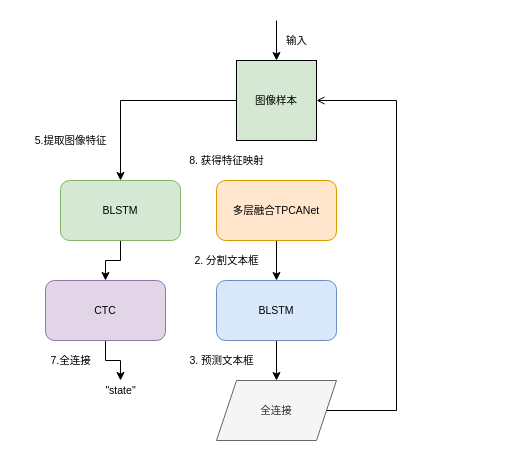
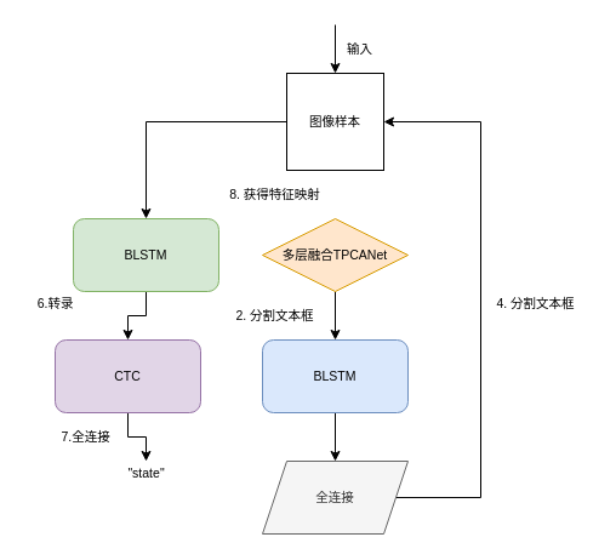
  <mxCell id="0" />
  <mxCell id="1" parent="0" />
  <mxCell id="2" style="edgeStyle=orthogonalEdgeStyle;rounded=0;orthogonalLoop=1;jettySize=auto;html=1;exitX=0;exitY=0.5;exitDx=0;exitDy=0;entryX=0.5;entryY=0;entryDx=0;entryDy=0;fontSize=10.5;" parent="1" source="3" target="16" edge="1"><mxGeometry relative="1" as="geometry"><mxPoint x="106" y="100" as="targetPoint" /></mxGeometry></mxCell>
- <mxCell id="3" value="图像样本" style="whiteSpace=wrap;html=1;aspect=fixed;fontSize=10.5;fillColor=#d5e8d4;" parent="1" vertex="1"><mxGeometry x="236" y="60" width="80" height="80" as="geometry" /></mxCell>
- <mxCell id="4" value="5.提取图像特征" style="text;html=1;align=center;verticalAlign=middle;resizable=0;points=[];autosize=1;fontSize=10.5;" parent="1" vertex="1"><mxGeometry x="20" y="130" width="100" height="20" as="geometry" /></mxCell>
+ <mxCell id="3" value="图像样本" style="whiteSpace=wrap;html=1;aspect=fixed;fontSize=10.5;" parent="1" vertex="1"><mxGeometry x="236" y="60" width="80" height="80" as="geometry" /></mxCell>
  <mxCell id="5" value="" style="edgeStyle=orthogonalEdgeStyle;rounded=0;orthogonalLoop=1;jettySize=auto;html=1;fontSize=10.5;" parent="1" source="6" target="8" edge="1"><mxGeometry relative="1" as="geometry" /></mxCell>
- <mxCell id="6" value="多层融合TPCANet" style="rounded=1;whiteSpace=wrap;html=1;fontSize=10.5;fillColor=#ffe6cc;strokeColor=#d79b00;" parent="1" vertex="1"><mxGeometry x="216" y="180" width="120" height="60" as="geometry" /></mxCell>
+ <mxCell id="6" value="多层融合TPCANet" style="rhombus;whiteSpace=wrap;html=1;fontSize=10.5;fillColor=#ffe6cc;strokeColor=#d79b00;" parent="1" vertex="1"><mxGeometry x="216" y="180" width="120" height="60" as="geometry" /></mxCell>
  <mxCell id="7" value="" style="edgeStyle=orthogonalEdgeStyle;rounded=0;orthogonalLoop=1;jettySize=auto;html=1;fontSize=10.5;" parent="1" source="8" target="10" edge="1"><mxGeometry relative="1" as="geometry" /></mxCell>
  <mxCell id="8" value="BLSTM" style="rounded=1;whiteSpace=wrap;html=1;fontSize=10.5;fillColor=#dae8fc;strokeColor=#6c8ebf;" parent="1" vertex="1"><mxGeometry x="216" y="280" width="120" height="60" as="geometry" /></mxCell>
- <mxCell id="9" style="edgeStyle=orthogonalEdgeStyle;rounded=0;orthogonalLoop=1;jettySize=auto;html=1;exitX=1;exitY=0.5;exitDx=0;exitDy=0;entryX=1;entryY=0.5;entryDx=0;entryDy=0;fontSize=10.5;endArrow=open;" parent="1" source="10" target="3" edge="1"><mxGeometry relative="1" as="geometry"><Array as="points"><mxPoint x="396" y="410" /><mxPoint x="396" y="100" /></Array></mxGeometry></mxCell>
+ <mxCell id="9" style="edgeStyle=orthogonalEdgeStyle;rounded=0;orthogonalLoop=1;jettySize=auto;html=1;exitX=1;exitY=0.5;exitDx=0;exitDy=0;entryX=1;entryY=0.5;entryDx=0;entryDy=0;fontSize=10.5;" parent="1" source="10" target="3" edge="1"><mxGeometry relative="1" as="geometry"><Array as="points"><mxPoint x="396" y="410" /><mxPoint x="396" y="100" /></Array></mxGeometry></mxCell>
  <mxCell id="10" value="全连接" style="shape=parallelogram;perimeter=parallelogramPerimeter;whiteSpace=wrap;html=1;fixedSize=1;fontSize=10.5;fillColor=#f5f5f5;strokeColor=#666666;fontColor=#333333;" parent="1" vertex="1"><mxGeometry x="216" y="380" width="120" height="60" as="geometry" /></mxCell>
  <mxCell id="11" value="&lt;span style=&quot;font-size: 10.5px;&quot;&gt;8. 获得特征映射&lt;/span&gt;" style="text;html=1;align=center;verticalAlign=middle;resizable=0;points=[];autosize=1;fontSize=10.5;" parent="1" vertex="1"><mxGeometry x="176" y="150" width="100" height="20" as="geometry" /></mxCell>
  <mxCell id="12" value="&lt;span style=&quot;font-size: 10.5px;&quot;&gt;2. 分割文本框&lt;/span&gt;" style="text;html=1;align=center;verticalAlign=middle;resizable=0;points=[];autosize=1;fontSize=10.5;" parent="1" vertex="1"><mxGeometry x="176" y="250" width="100" height="20" as="geometry" /></mxCell>
- <mxCell id="13" value="&lt;span style=&quot;font-size: 10.5px;&quot;&gt;3. 预测文本框&lt;/span&gt;" style="text;html=1;align=center;verticalAlign=middle;resizable=0;points=[];autosize=1;fontSize=10.5;" parent="1" vertex="1"><mxGeometry x="176" y="350" width="90" height="20" as="geometry" /></mxCell>
+ <mxCell id="14" value="4. 分割文本框" style="text;html=1;align=center;verticalAlign=middle;resizable=0;points=[];autosize=1;fontSize=10.5;" parent="1" vertex="1"><mxGeometry x="396" y="240" width="90" height="20" as="geometry" /></mxCell>
  <mxCell id="15" value="" style="edgeStyle=orthogonalEdgeStyle;rounded=0;orthogonalLoop=1;jettySize=auto;html=1;fontSize=10.5;" parent="1" source="16" target="18" edge="1"><mxGeometry relative="1" as="geometry" /></mxCell>
  <mxCell id="16" value="BLSTM" style="rounded=1;whiteSpace=wrap;html=1;fontSize=10.5;fillColor=#d5e8d4;strokeColor=#82b366;" parent="1" vertex="1"><mxGeometry x="60" y="180" width="120" height="60" as="geometry" /></mxCell>
  <mxCell id="17" value="" style="edgeStyle=orthogonalEdgeStyle;rounded=0;orthogonalLoop=1;jettySize=auto;html=1;fontSize=10.5;" parent="1" source="18" target="20" edge="1"><mxGeometry relative="1" as="geometry" /></mxCell>
  <mxCell id="18" value="CTC" style="rounded=1;whiteSpace=wrap;html=1;fontSize=10.5;fillColor=#e1d5e7;strokeColor=#9673a6;" parent="1" vertex="1"><mxGeometry x="45" y="280" width="120" height="60" as="geometry" /></mxCell>
+ <mxCell id="19" value="6.转录" style="text;html=1;align=center;verticalAlign=middle;resizable=0;points=[];autosize=1;fontSize=10.5;" parent="1" vertex="1"><mxGeometry x="20" y="240" width="50" height="20" as="geometry" /></mxCell>
  <mxCell id="20" value="&quot;state&quot;" style="text;html=1;align=center;verticalAlign=middle;resizable=0;points=[];autosize=1;fontSize=10.5;" parent="1" vertex="1"><mxGeometry x="95" y="380" width="50" height="20" as="geometry" /></mxCell>
  <mxCell id="21" value="7.全连接" style="text;html=1;align=center;verticalAlign=middle;resizable=0;points=[];autosize=1;fontSize=10.5;" parent="1" vertex="1"><mxGeometry x="20" y="350" width="100" height="20" as="geometry" /></mxCell>
  <mxCell id="22" value="" style="endArrow=classic;html=1;fontSize=10.5;" parent="1" target="3" edge="1"><mxGeometry width="50" height="50" relative="1" as="geometry"><mxPoint x="276" y="20" as="sourcePoint" /><mxPoint x="126" y="390" as="targetPoint" /></mxGeometry></mxCell>
  <mxCell id="23" value="输入" style="text;html=1;align=center;verticalAlign=middle;resizable=0;points=[];autosize=1;fontSize=10.5;" parent="1" vertex="1"><mxGeometry x="276" y="30" width="40" height="20" as="geometry" /></mxCell>
